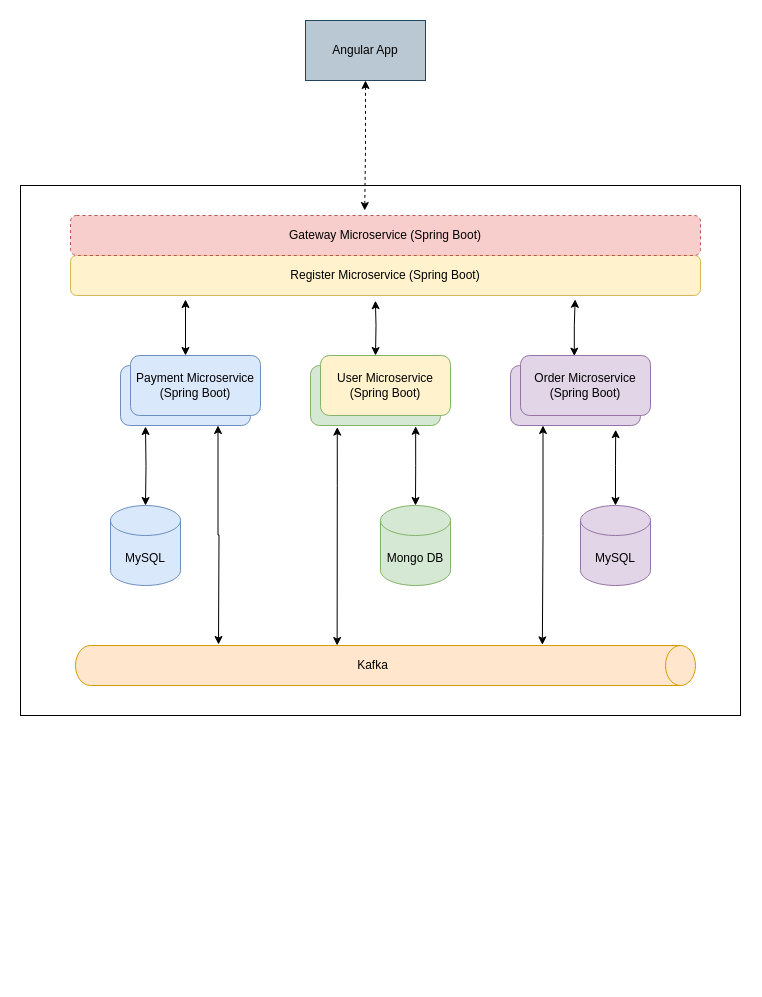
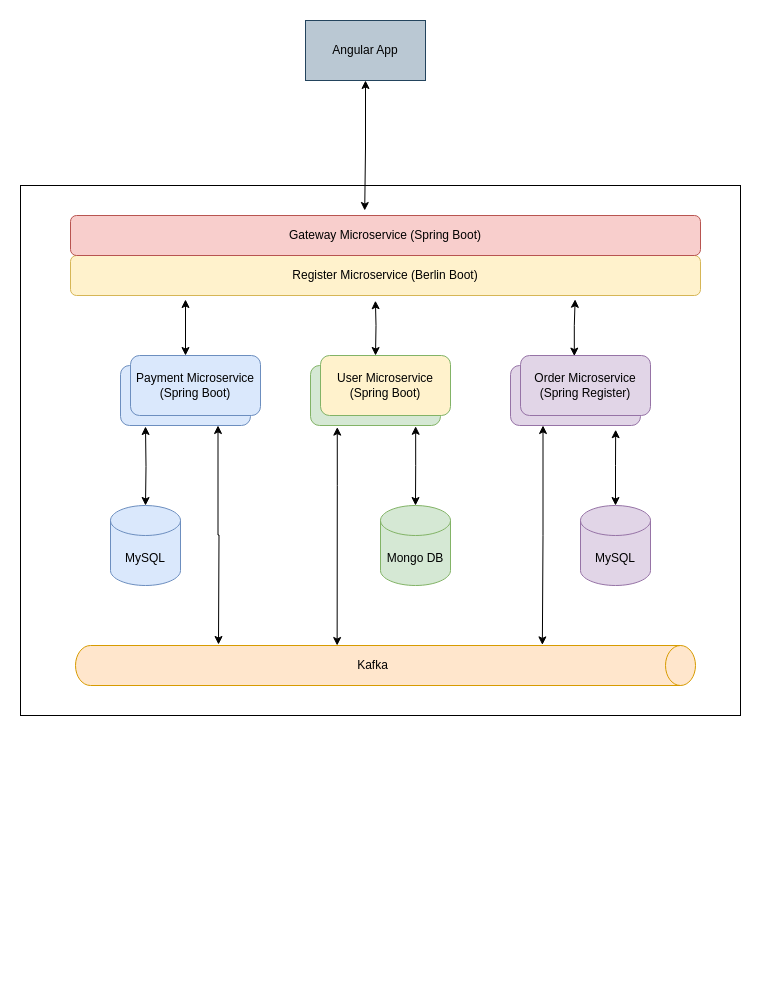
  <mxCell id="0" />
  <mxCell id="1" parent="0" />
  <mxCell id="2" value="" style="rounded=0;whiteSpace=wrap;html=1;" parent="1" vertex="1"><mxGeometry x="20" y="185" width="720" height="530" as="geometry" /></mxCell>
  <mxCell id="3" style="edgeStyle=orthogonalEdgeStyle;rounded=0;orthogonalLoop=1;jettySize=auto;html=1;startArrow=classic;startFill=1;" parent="1" target="14" edge="1"><mxGeometry relative="1" as="geometry"><mxPoint x="145" y="426" as="sourcePoint" /></mxGeometry></mxCell>
  <mxCell id="4" style="edgeStyle=orthogonalEdgeStyle;rounded=0;orthogonalLoop=1;jettySize=auto;html=1;startArrow=classic;startFill=1;exitX=0.75;exitY=1;exitDx=0;exitDy=0;" parent="1" source="6" edge="1"><mxGeometry relative="1" as="geometry"><mxPoint x="218" y="644" as="targetPoint" /></mxGeometry></mxCell>
  <mxCell id="5" style="edgeStyle=orthogonalEdgeStyle;rounded=0;orthogonalLoop=1;jettySize=auto;html=1;startArrow=classic;startFill=1;" parent="1" edge="1"><mxGeometry relative="1" as="geometry"><mxPoint x="185" y="299" as="targetPoint" /><mxPoint x="185" y="355" as="sourcePoint" /></mxGeometry></mxCell>
  <mxCell id="6" value="Berlin Microservice&lt;br&gt;(port 8081)" style="rounded=1;whiteSpace=wrap;html=1;fillColor=#dae8fc;strokeColor=#6c8ebf;" parent="1" vertex="1"><mxGeometry x="120" y="365" width="130" height="60" as="geometry" /></mxCell>
  <mxCell id="7" style="edgeStyle=orthogonalEdgeStyle;rounded=0;orthogonalLoop=1;jettySize=auto;html=1;entryX=0.484;entryY=1.13;entryDx=0;entryDy=0;entryPerimeter=0;startArrow=classic;startFill=1;" parent="1" target="11" edge="1"><mxGeometry relative="1" as="geometry"><mxPoint x="375" y="355" as="sourcePoint" /></mxGeometry></mxCell>
  <mxCell id="8" style="edgeStyle=orthogonalEdgeStyle;rounded=0;orthogonalLoop=1;jettySize=auto;html=1;exitX=0.206;exitY=1.027;exitDx=0;exitDy=0;exitPerimeter=0;entryX=0;entryY=0.578;entryDx=0;entryDy=0;entryPerimeter=0;startArrow=classic;startFill=1;" parent="1" source="10" target="13" edge="1"><mxGeometry relative="1" as="geometry"><mxPoint x="337" y="655" as="targetPoint" /><Array as="points"><mxPoint x="337" y="485" /><mxPoint x="337" y="485" /></Array></mxGeometry></mxCell>
  <mxCell id="9" style="edgeStyle=orthogonalEdgeStyle;rounded=0;orthogonalLoop=1;jettySize=auto;html=1;entryX=0.5;entryY=0;entryDx=0;entryDy=0;entryPerimeter=0;exitX=0.809;exitY=1.013;exitDx=0;exitDy=0;exitPerimeter=0;startArrow=classic;startFill=1;" parent="1" source="10" target="12" edge="1"><mxGeometry relative="1" as="geometry" /></mxCell>
  <mxCell id="10" value="Tokio Microservice&lt;br&gt;(port 8082)" style="rounded=1;whiteSpace=wrap;html=1;fillColor=#d5e8d4;strokeColor=#82b366;" parent="1" vertex="1"><mxGeometry x="310" y="365" width="130" height="60" as="geometry" /></mxCell>
- <mxCell id="11" value="Register Microservice (Spring Boot)" style="rounded=1;whiteSpace=wrap;html=1;fillColor=#fff2cc;strokeColor=#d6b656;" parent="1" vertex="1"><mxGeometry x="70" y="255" width="630" height="40" as="geometry" /></mxCell>
+ <mxCell id="11" value="Register Microservice (Berlin Boot)" style="rounded=1;whiteSpace=wrap;html=1;fillColor=#fff2cc;strokeColor=#d6b656;" parent="1" vertex="1"><mxGeometry x="70" y="255" width="630" height="40" as="geometry" /></mxCell>
  <mxCell id="12" value="Mongo DB" style="shape=cylinder3;whiteSpace=wrap;html=1;boundedLbl=1;backgroundOutline=1;size=15;fillColor=#d5e8d4;strokeColor=#82b366;" parent="1" vertex="1"><mxGeometry x="380" y="505" width="70" height="80" as="geometry" /></mxCell>
  <mxCell id="13" value="Kafka" style="shape=cylinder3;whiteSpace=wrap;html=1;boundedLbl=1;backgroundOutline=1;size=15;rotation=90;labelPosition=center;verticalLabelPosition=middle;align=center;verticalAlign=middle;horizontal=0;fillColor=#ffe6cc;strokeColor=#d79b00;" parent="1" vertex="1"><mxGeometry x="365" y="355" width="40" height="620" as="geometry" /></mxCell>
  <mxCell id="14" value="MySQL" style="shape=cylinder3;whiteSpace=wrap;html=1;boundedLbl=1;backgroundOutline=1;size=15;fillColor=#dae8fc;strokeColor=#6c8ebf;" parent="1" vertex="1"><mxGeometry x="110" y="505" width="70" height="80" as="geometry" /></mxCell>
- <mxCell id="15" value="Gateway Microservice (Spring Boot)" style="rounded=1;whiteSpace=wrap;html=1;fillColor=#f8cecc;strokeColor=#b85450;dashed=1;" parent="1" vertex="1"><mxGeometry x="70" y="215" width="630" height="40" as="geometry" /></mxCell>
- <mxCell id="16" style="edgeStyle=orthogonalEdgeStyle;rounded=0;orthogonalLoop=1;jettySize=auto;html=1;entryX=0.467;entryY=-0.125;entryDx=0;entryDy=0;entryPerimeter=0;exitX=0.5;exitY=1;exitDx=0;exitDy=0;startArrow=classic;startFill=1;dashed=1;" parent="1" source="25" target="15" edge="1"><mxGeometry relative="1" as="geometry"><mxPoint x="365" y="115" as="sourcePoint" /></mxGeometry></mxCell>
+ <mxCell id="15" value="Gateway Microservice (Spring Boot)" style="rounded=1;whiteSpace=wrap;html=1;fillColor=#f8cecc;strokeColor=#b85450;" parent="1" vertex="1"><mxGeometry x="70" y="215" width="630" height="40" as="geometry" /></mxCell>
+ <mxCell id="16" style="edgeStyle=orthogonalEdgeStyle;rounded=0;orthogonalLoop=1;jettySize=auto;html=1;entryX=0.467;entryY=-0.125;entryDx=0;entryDy=0;entryPerimeter=0;exitX=0.5;exitY=1;exitDx=0;exitDy=0;startArrow=classic;startFill=1;" parent="1" source="25" target="15" edge="1"><mxGeometry relative="1" as="geometry"><mxPoint x="365" y="115" as="sourcePoint" /></mxGeometry></mxCell>
  <mxCell id="17" value="User Microservice&lt;br&gt;(Spring Boot)" style="rounded=1;whiteSpace=wrap;html=1;fillColor=#fff2cc;strokeColor=#82b366;" parent="1" vertex="1"><mxGeometry x="320" y="355" width="130" height="60" as="geometry" /></mxCell>
  <mxCell id="18" value="Payment Microservice&lt;br&gt;(Spring Boot)" style="rounded=1;whiteSpace=wrap;html=1;fillColor=#dae8fc;strokeColor=#6c8ebf;" parent="1" vertex="1"><mxGeometry x="130" y="355" width="130" height="60" as="geometry" /></mxCell>
  <mxCell id="19" style="edgeStyle=orthogonalEdgeStyle;rounded=0;orthogonalLoop=1;jettySize=auto;html=1;entryX=0.801;entryY=1.095;entryDx=0;entryDy=0;entryPerimeter=0;startArrow=classic;startFill=1;exitX=0.414;exitY=0.01;exitDx=0;exitDy=0;exitPerimeter=0;" parent="1" source="22" target="11" edge="1"><mxGeometry relative="1" as="geometry" /></mxCell>
  <mxCell id="20" style="edgeStyle=orthogonalEdgeStyle;rounded=0;orthogonalLoop=1;jettySize=auto;html=1;exitX=0.25;exitY=1;exitDx=0;exitDy=0;entryX=-0.015;entryY=0.247;entryDx=0;entryDy=0;entryPerimeter=0;startArrow=classic;startFill=1;" parent="1" source="21" target="13" edge="1"><mxGeometry relative="1" as="geometry" /></mxCell>
  <mxCell id="21" value="Tokio Microservice&lt;br&gt;(port 8082)" style="rounded=1;whiteSpace=wrap;html=1;fillColor=#e1d5e7;strokeColor=#9673a6;" parent="1" vertex="1"><mxGeometry x="510" y="365" width="130" height="60" as="geometry" /></mxCell>
- <mxCell id="22" value="Order Microservice&lt;br&gt;(Spring Boot)" style="rounded=1;whiteSpace=wrap;html=1;fillColor=#e1d5e7;strokeColor=#9673a6;" parent="1" vertex="1"><mxGeometry x="520" y="355" width="130" height="60" as="geometry" /></mxCell>
+ <mxCell id="22" value="Order Microservice&lt;br&gt;(Spring Register)" style="rounded=1;whiteSpace=wrap;html=1;fillColor=#e1d5e7;strokeColor=#9673a6;" parent="1" vertex="1"><mxGeometry x="520" y="355" width="130" height="60" as="geometry" /></mxCell>
  <mxCell id="23" style="edgeStyle=orthogonalEdgeStyle;rounded=0;orthogonalLoop=1;jettySize=auto;html=1;entryX=0.809;entryY=1.07;entryDx=0;entryDy=0;entryPerimeter=0;startArrow=classic;startFill=1;" parent="1" source="24" target="21" edge="1"><mxGeometry relative="1" as="geometry" /></mxCell>
  <mxCell id="24" value="MySQL" style="shape=cylinder3;whiteSpace=wrap;html=1;boundedLbl=1;backgroundOutline=1;size=15;fillColor=#e1d5e7;strokeColor=#9673a6;" parent="1" vertex="1"><mxGeometry x="580" y="505" width="70" height="80" as="geometry" /></mxCell>
  <mxCell id="25" value="Angular App" style="rounded=0;whiteSpace=wrap;html=1;fillColor=#bac8d3;strokeColor=#23445d;" parent="1" vertex="1"><mxGeometry x="305" y="20" width="120" height="60" as="geometry" /></mxCell>
